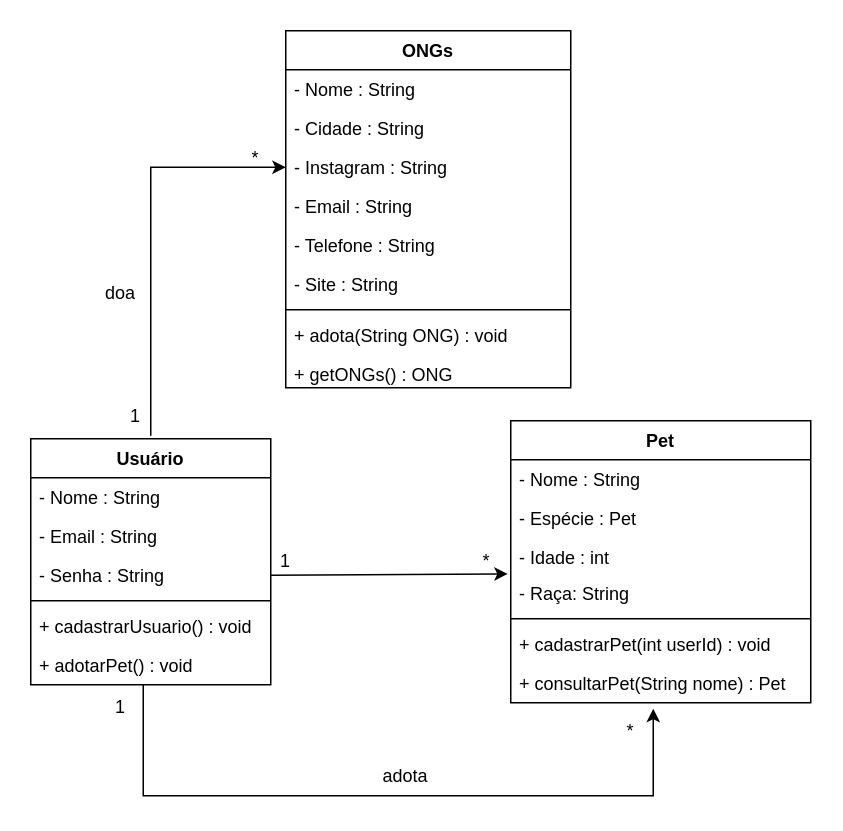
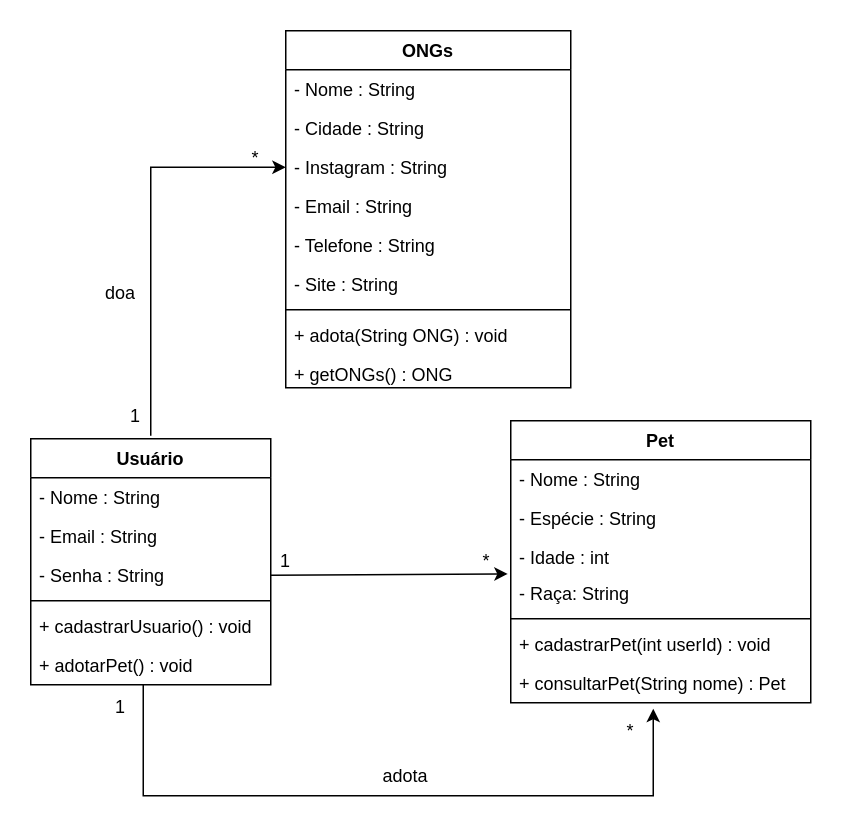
  <mxCell id="0" />
  <mxCell id="1" parent="0" />
  <mxCell id="2" value="Usuário" style="swimlane;fontStyle=1;align=center;verticalAlign=top;childLayout=stackLayout;horizontal=1;startSize=26;horizontalStack=0;resizeParent=1;resizeParentMax=0;resizeLast=0;collapsible=1;marginBottom=0;whiteSpace=wrap;html=1;" parent="1" vertex="1"><mxGeometry x="20" y="292" width="160" height="164" as="geometry"><mxRectangle x="290" y="90" width="100" height="30" as="alternateBounds" /></mxGeometry></mxCell>
  <mxCell id="3" value="- Nome : String" style="text;strokeColor=none;fillColor=none;align=left;verticalAlign=top;spacingLeft=4;spacingRight=4;overflow=hidden;rotatable=0;points=[[0,0.5],[1,0.5]];portConstraint=eastwest;whiteSpace=wrap;html=1;" parent="2" vertex="1"><mxGeometry y="26" width="160" height="26" as="geometry" /></mxCell>
  <mxCell id="4" value="- Email : String" style="text;strokeColor=none;fillColor=none;align=left;verticalAlign=top;spacingLeft=4;spacingRight=4;overflow=hidden;rotatable=0;points=[[0,0.5],[1,0.5]];portConstraint=eastwest;whiteSpace=wrap;html=1;" parent="2" vertex="1"><mxGeometry y="52" width="160" height="26" as="geometry" /></mxCell>
  <mxCell id="5" value="- Senha : String" style="text;strokeColor=none;fillColor=none;align=left;verticalAlign=top;spacingLeft=4;spacingRight=4;overflow=hidden;rotatable=0;points=[[0,0.5],[1,0.5]];portConstraint=eastwest;whiteSpace=wrap;html=1;" parent="2" vertex="1"><mxGeometry y="78" width="160" height="26" as="geometry" /></mxCell>
  <mxCell id="6" value="" style="line;strokeWidth=1;fillColor=none;align=left;verticalAlign=middle;spacingTop=-1;spacingLeft=3;spacingRight=3;rotatable=0;labelPosition=right;points=[];portConstraint=eastwest;strokeColor=inherit;" parent="2" vertex="1"><mxGeometry y="104" width="160" height="8" as="geometry" /></mxCell>
  <mxCell id="7" value="+ cadastrarUsuario() : void" style="text;strokeColor=none;fillColor=none;align=left;verticalAlign=top;spacingLeft=4;spacingRight=4;overflow=hidden;rotatable=0;points=[[0,0.5],[1,0.5]];portConstraint=eastwest;whiteSpace=wrap;html=1;" parent="2" vertex="1"><mxGeometry y="112" width="160" height="26" as="geometry" /></mxCell>
  <mxCell id="8" value="+ adotarPet() : void" style="text;strokeColor=none;fillColor=none;align=left;verticalAlign=top;spacingLeft=4;spacingRight=4;overflow=hidden;rotatable=0;points=[[0,0.5],[1,0.5]];portConstraint=eastwest;whiteSpace=wrap;html=1;" parent="2" vertex="1"><mxGeometry y="138" width="160" height="26" as="geometry" /></mxCell>
  <mxCell id="9" value="Pet" style="swimlane;fontStyle=1;align=center;verticalAlign=top;childLayout=stackLayout;horizontal=1;startSize=26;horizontalStack=0;resizeParent=1;resizeParentMax=0;resizeLast=0;collapsible=1;marginBottom=0;whiteSpace=wrap;html=1;" parent="1" vertex="1"><mxGeometry x="340" y="280" width="200" height="188" as="geometry"><mxRectangle x="290" y="90" width="100" height="30" as="alternateBounds" /></mxGeometry></mxCell>
  <mxCell id="10" value="- Nome : String" style="text;strokeColor=none;fillColor=none;align=left;verticalAlign=top;spacingLeft=4;spacingRight=4;overflow=hidden;rotatable=0;points=[[0,0.5],[1,0.5]];portConstraint=eastwest;whiteSpace=wrap;html=1;" parent="9" vertex="1"><mxGeometry y="26" width="200" height="26" as="geometry" /></mxCell>
- <mxCell id="11" value="- Espécie : Pet" style="text;strokeColor=none;fillColor=none;align=left;verticalAlign=top;spacingLeft=4;spacingRight=4;overflow=hidden;rotatable=0;points=[[0,0.5],[1,0.5]];portConstraint=eastwest;whiteSpace=wrap;html=1;" parent="9" vertex="1"><mxGeometry y="52" width="200" height="26" as="geometry" /></mxCell>
+ <mxCell id="11" value="- Espécie : String" style="text;strokeColor=none;fillColor=none;align=left;verticalAlign=top;spacingLeft=4;spacingRight=4;overflow=hidden;rotatable=0;points=[[0,0.5],[1,0.5]];portConstraint=eastwest;whiteSpace=wrap;html=1;" parent="9" vertex="1"><mxGeometry y="52" width="200" height="26" as="geometry" /></mxCell>
  <mxCell id="12" value="- Idade : int" style="text;strokeColor=none;fillColor=none;align=left;verticalAlign=top;spacingLeft=4;spacingRight=4;overflow=hidden;rotatable=0;points=[[0,0.5],[1,0.5]];portConstraint=eastwest;whiteSpace=wrap;html=1;" parent="9" vertex="1"><mxGeometry y="78" width="200" height="24" as="geometry" /></mxCell>
  <mxCell id="13" value="- Raça: String" style="text;strokeColor=none;fillColor=none;align=left;verticalAlign=top;spacingLeft=4;spacingRight=4;overflow=hidden;rotatable=0;points=[[0,0.5],[1,0.5]];portConstraint=eastwest;whiteSpace=wrap;html=1;" parent="9" vertex="1"><mxGeometry y="102" width="200" height="26" as="geometry" /></mxCell>
  <mxCell id="14" value="" style="line;strokeWidth=1;fillColor=none;align=left;verticalAlign=middle;spacingTop=-1;spacingLeft=3;spacingRight=3;rotatable=0;labelPosition=right;points=[];portConstraint=eastwest;strokeColor=inherit;" parent="9" vertex="1"><mxGeometry y="128" width="200" height="8" as="geometry" /></mxCell>
  <mxCell id="15" value="+ cadastrarPet(int userId) : void" style="text;strokeColor=none;fillColor=none;align=left;verticalAlign=top;spacingLeft=4;spacingRight=4;overflow=hidden;rotatable=0;points=[[0,0.5],[1,0.5]];portConstraint=eastwest;whiteSpace=wrap;html=1;" parent="9" vertex="1"><mxGeometry y="136" width="200" height="26" as="geometry" /></mxCell>
  <mxCell id="16" value="+ consultarPet(String nome) : Pet" style="text;strokeColor=none;fillColor=none;align=left;verticalAlign=top;spacingLeft=4;spacingRight=4;overflow=hidden;rotatable=0;points=[[0,0.5],[1,0.5]];portConstraint=eastwest;whiteSpace=wrap;html=1;" parent="9" vertex="1"><mxGeometry y="162" width="200" height="26" as="geometry" /></mxCell>
  <mxCell id="17" value="1" style="text;strokeColor=none;align=center;fillColor=none;html=1;verticalAlign=middle;whiteSpace=wrap;rounded=0;" parent="1" vertex="1"><mxGeometry x="160" y="359" width="60" height="30" as="geometry" /></mxCell>
  <mxCell id="18" value="*" style="text;strokeColor=none;align=center;fillColor=none;html=1;verticalAlign=middle;whiteSpace=wrap;rounded=0;" parent="1" vertex="1"><mxGeometry x="294" y="359" width="60" height="30" as="geometry" /></mxCell>
  <mxCell id="19" value="adota" style="text;strokeColor=none;align=center;fillColor=none;html=1;verticalAlign=middle;whiteSpace=wrap;rounded=0;" parent="1" vertex="1"><mxGeometry x="240" y="502" width="60" height="30" as="geometry" /></mxCell>
  <mxCell id="20" value="1" style="text;strokeColor=none;align=center;fillColor=none;html=1;verticalAlign=middle;whiteSpace=wrap;rounded=0;" parent="1" vertex="1"><mxGeometry x="50" y="456" width="60" height="30" as="geometry" /></mxCell>
  <mxCell id="21" value="*" style="text;strokeColor=none;align=center;fillColor=none;html=1;verticalAlign=middle;whiteSpace=wrap;rounded=0;" parent="1" vertex="1"><mxGeometry x="390" y="472" width="60" height="30" as="geometry" /></mxCell>
  <mxCell id="22" value="ONGs" style="swimlane;fontStyle=1;align=center;verticalAlign=top;childLayout=stackLayout;horizontal=1;startSize=26;horizontalStack=0;resizeParent=1;resizeParentMax=0;resizeLast=0;collapsible=1;marginBottom=0;whiteSpace=wrap;html=1;" vertex="1" parent="1"><mxGeometry x="190" y="20" width="190" height="238" as="geometry"><mxRectangle x="290" y="90" width="100" height="30" as="alternateBounds" /></mxGeometry></mxCell>
  <mxCell id="23" value="- Nome : String" style="text;strokeColor=none;fillColor=none;align=left;verticalAlign=top;spacingLeft=4;spacingRight=4;overflow=hidden;rotatable=0;points=[[0,0.5],[1,0.5]];portConstraint=eastwest;whiteSpace=wrap;html=1;" vertex="1" parent="22"><mxGeometry y="26" width="190" height="26" as="geometry" /></mxCell>
  <mxCell id="24" value="- Cidade : String" style="text;strokeColor=none;fillColor=none;align=left;verticalAlign=top;spacingLeft=4;spacingRight=4;overflow=hidden;rotatable=0;points=[[0,0.5],[1,0.5]];portConstraint=eastwest;whiteSpace=wrap;html=1;" vertex="1" parent="22"><mxGeometry y="52" width="190" height="26" as="geometry" /></mxCell>
  <mxCell id="25" value="- Instagram : String" style="text;strokeColor=none;fillColor=none;align=left;verticalAlign=top;spacingLeft=4;spacingRight=4;overflow=hidden;rotatable=0;points=[[0,0.5],[1,0.5]];portConstraint=eastwest;whiteSpace=wrap;html=1;" vertex="1" parent="22"><mxGeometry y="78" width="190" height="26" as="geometry" /></mxCell>
  <mxCell id="26" value="- Email : String" style="text;strokeColor=none;fillColor=none;align=left;verticalAlign=top;spacingLeft=4;spacingRight=4;overflow=hidden;rotatable=0;points=[[0,0.5],[1,0.5]];portConstraint=eastwest;whiteSpace=wrap;html=1;" vertex="1" parent="22"><mxGeometry y="104" width="190" height="26" as="geometry" /></mxCell>
  <mxCell id="27" value="- Telefone : String" style="text;strokeColor=none;fillColor=none;align=left;verticalAlign=top;spacingLeft=4;spacingRight=4;overflow=hidden;rotatable=0;points=[[0,0.5],[1,0.5]];portConstraint=eastwest;whiteSpace=wrap;html=1;" vertex="1" parent="22"><mxGeometry y="130" width="190" height="26" as="geometry" /></mxCell>
  <mxCell id="28" value="- Site : String" style="text;strokeColor=none;fillColor=none;align=left;verticalAlign=top;spacingLeft=4;spacingRight=4;overflow=hidden;rotatable=0;points=[[0,0.5],[1,0.5]];portConstraint=eastwest;whiteSpace=wrap;html=1;" vertex="1" parent="22"><mxGeometry y="156" width="190" height="26" as="geometry" /></mxCell>
  <mxCell id="29" value="" style="line;strokeWidth=1;fillColor=none;align=left;verticalAlign=middle;spacingTop=-1;spacingLeft=3;spacingRight=3;rotatable=0;labelPosition=right;points=[];portConstraint=eastwest;strokeColor=inherit;" vertex="1" parent="22"><mxGeometry y="182" width="190" height="8" as="geometry" /></mxCell>
  <mxCell id="30" value="+ adota(String ONG) : void" style="text;strokeColor=none;fillColor=none;align=left;verticalAlign=top;spacingLeft=4;spacingRight=4;overflow=hidden;rotatable=0;points=[[0,0.5],[1,0.5]];portConstraint=eastwest;whiteSpace=wrap;html=1;" vertex="1" parent="22"><mxGeometry y="190" width="190" height="26" as="geometry" /></mxCell>
  <mxCell id="31" value="+ getONGs() : ONG" style="text;strokeColor=none;fillColor=none;align=left;verticalAlign=top;spacingLeft=4;spacingRight=4;overflow=hidden;rotatable=0;points=[[0,0.5],[1,0.5]];portConstraint=eastwest;whiteSpace=wrap;html=1;" vertex="1" parent="22"><mxGeometry y="216" width="190" height="22" as="geometry" /></mxCell>
  <mxCell id="32" value="" style="endArrow=classic;html=1;rounded=0;exitX=1;exitY=0.5;exitDx=0;exitDy=0;entryX=-0.01;entryY=1.005;entryDx=0;entryDy=0;entryPerimeter=0;" edge="1" parent="1" source="5" target="12"><mxGeometry width="50" height="50" relative="1" as="geometry"><mxPoint x="200" y="382" as="sourcePoint" /><mxPoint x="250" y="332" as="targetPoint" /></mxGeometry></mxCell>
  <mxCell id="33" value="" style="endArrow=classic;html=1;rounded=0;exitX=0.75;exitY=0;exitDx=0;exitDy=0;entryX=0.75;entryY=0;entryDx=0;entryDy=0;" edge="1" parent="1" source="20" target="21"><mxGeometry width="50" height="50" relative="1" as="geometry"><mxPoint x="70" y="530" as="sourcePoint" /><mxPoint x="440" y="530" as="targetPoint" /><Array as="points"><mxPoint x="95" y="530" /><mxPoint x="270" y="530" /><mxPoint x="435" y="530" /></Array></mxGeometry></mxCell>
  <mxCell id="34" value="" style="endArrow=classic;html=1;rounded=0;entryX=0;entryY=0.5;entryDx=0;entryDy=0;" edge="1" parent="1" target="25"><mxGeometry width="50" height="50" relative="1" as="geometry"><mxPoint x="100" y="290" as="sourcePoint" /><mxPoint x="130" y="220" as="targetPoint" /><Array as="points"><mxPoint x="100" y="111" /></Array></mxGeometry></mxCell>
  <mxCell id="35" value="*" style="text;strokeColor=none;align=center;fillColor=none;html=1;verticalAlign=middle;whiteSpace=wrap;rounded=0;" vertex="1" parent="1"><mxGeometry x="140" y="90" width="60" height="30" as="geometry" /></mxCell>
  <mxCell id="36" value="1" style="text;strokeColor=none;align=center;fillColor=none;html=1;verticalAlign=middle;whiteSpace=wrap;rounded=0;" vertex="1" parent="1"><mxGeometry x="60" y="262" width="60" height="30" as="geometry" /></mxCell>
  <mxCell id="37" value="doa" style="text;strokeColor=none;align=center;fillColor=none;html=1;verticalAlign=middle;whiteSpace=wrap;rounded=0;" vertex="1" parent="1"><mxGeometry x="50" y="180" width="60" height="30" as="geometry" /></mxCell>
